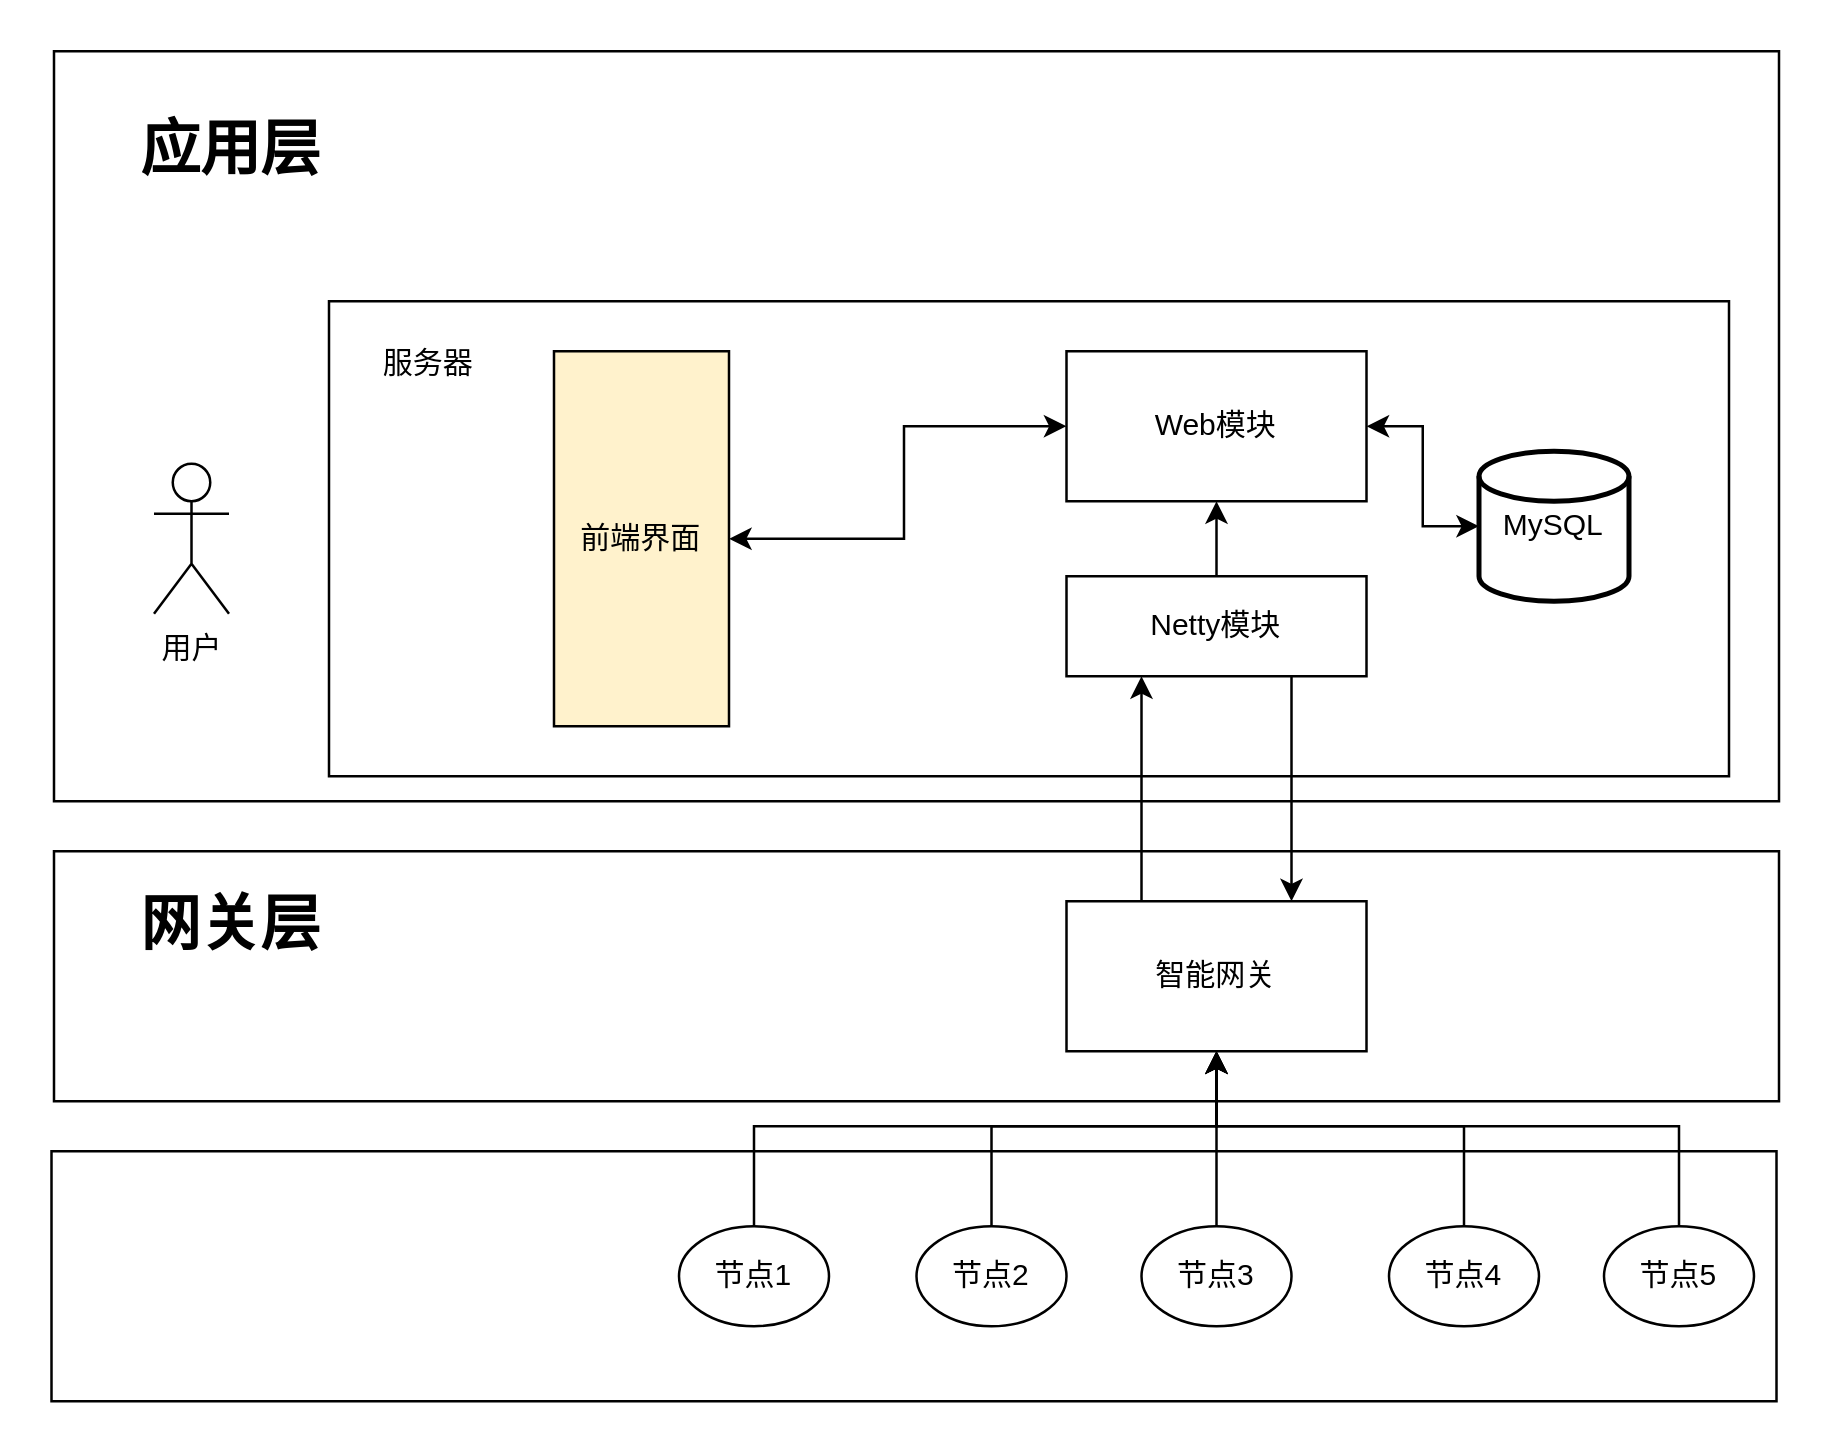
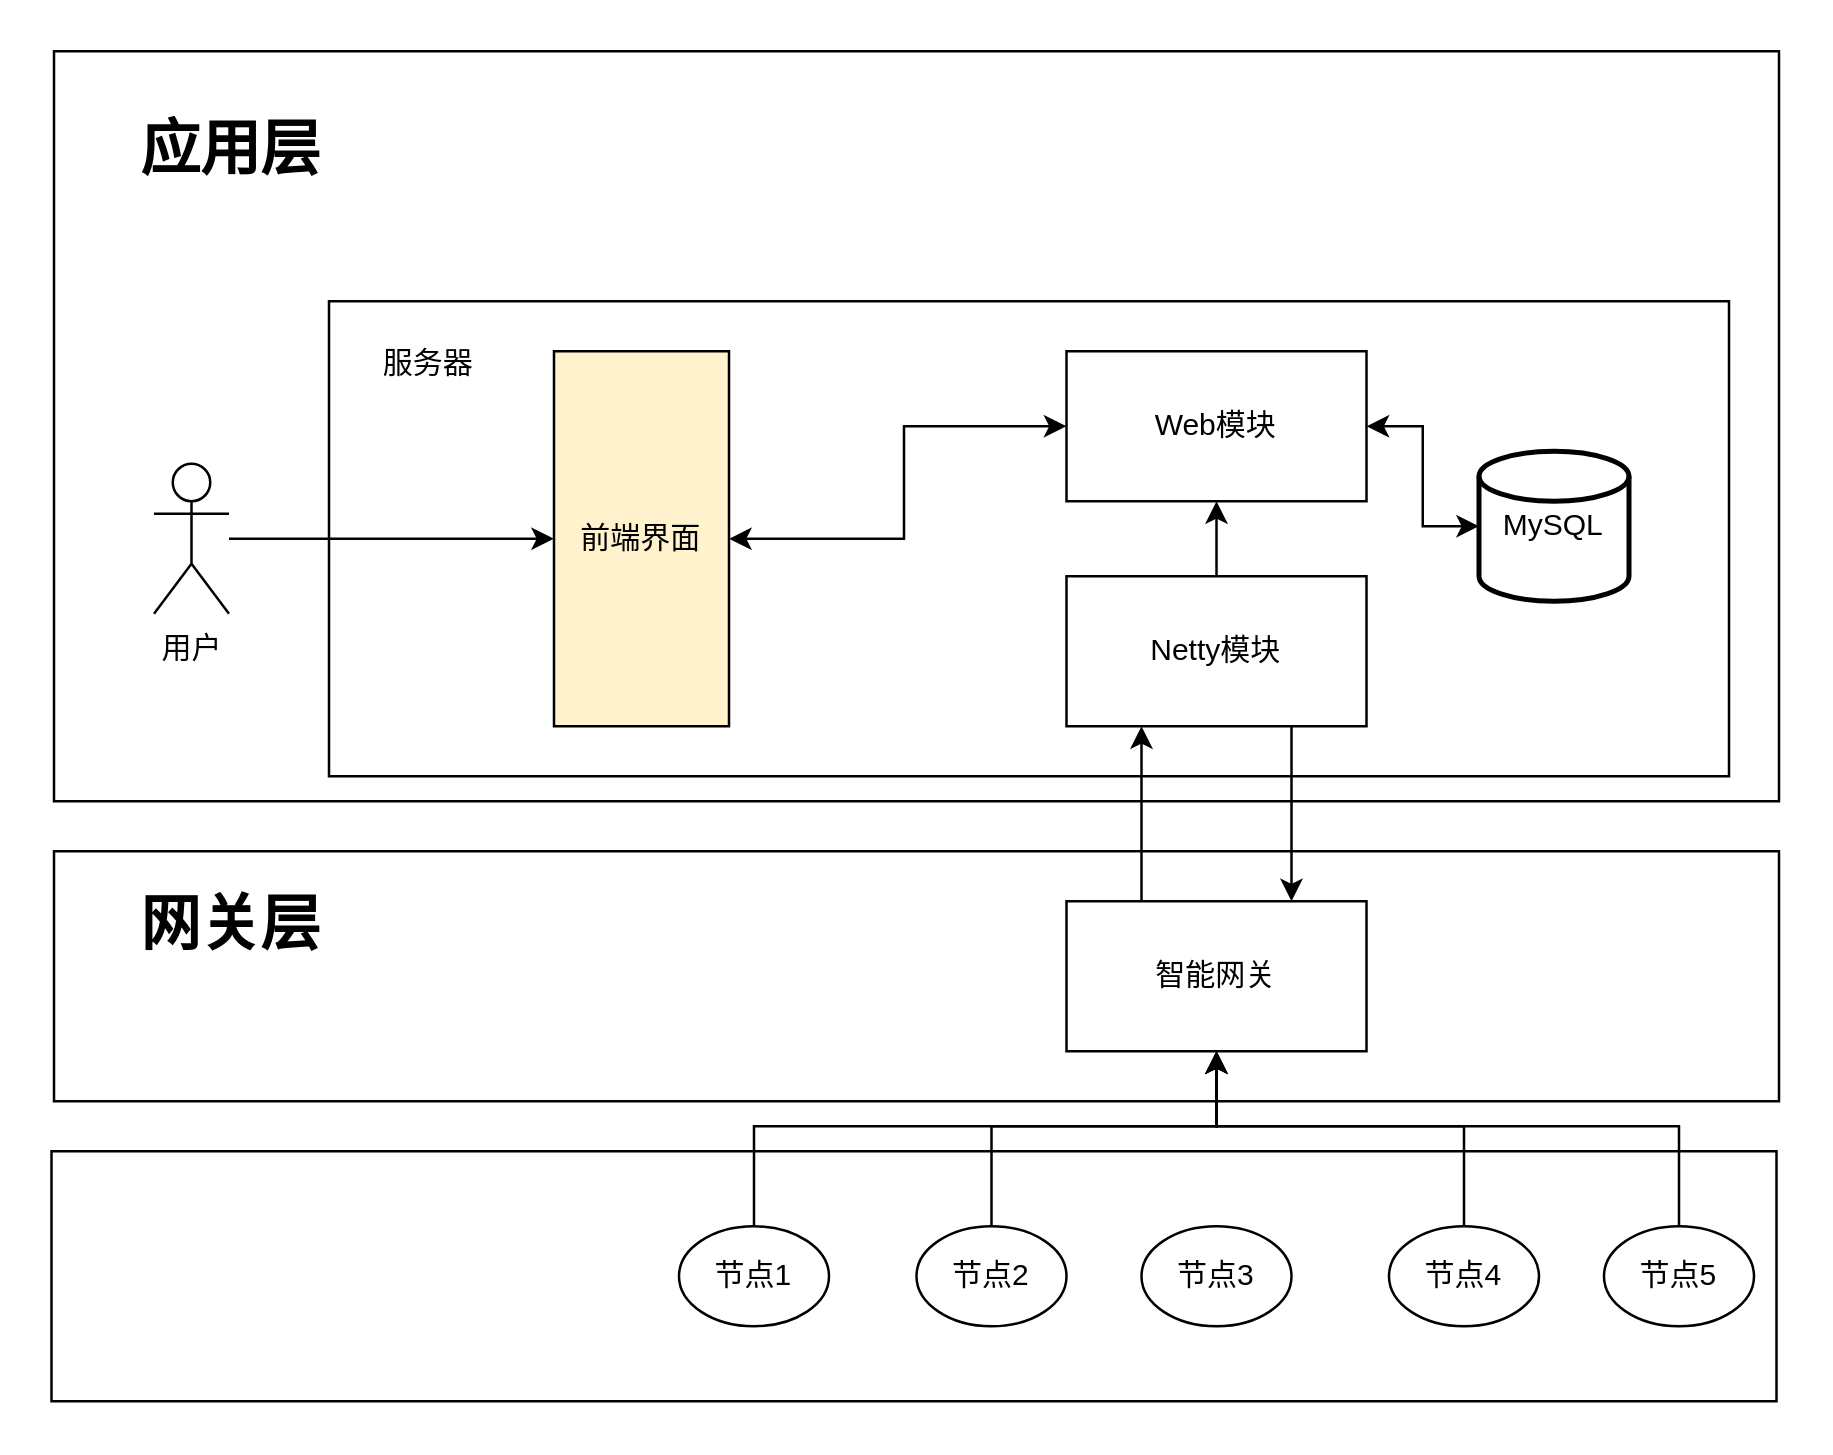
  <mxCell id="0" />
  <mxCell id="1" parent="0" />
  <mxCell id="2" value="" style="rounded=0;whiteSpace=wrap;html=1;" vertex="1" parent="1"><mxGeometry x="20" y="460" width="690" height="100" as="geometry" /></mxCell>
  <mxCell id="3" value="" style="rounded=0;whiteSpace=wrap;html=1;" vertex="1" parent="1"><mxGeometry x="21" y="340" width="690" height="100" as="geometry" /></mxCell>
  <mxCell id="4" value="" style="rounded=0;whiteSpace=wrap;html=1;" vertex="1" parent="1"><mxGeometry x="21" y="20" width="690" height="300" as="geometry" /></mxCell>
  <mxCell id="5" value="用户" style="shape=umlActor;verticalLabelPosition=bottom;verticalAlign=top;html=1;outlineConnect=0;" vertex="1" parent="1"><mxGeometry x="61" y="185" width="30" height="60" as="geometry" /></mxCell>
  <mxCell id="6" value="" style="rounded=0;whiteSpace=wrap;html=1;" vertex="1" parent="1"><mxGeometry x="131" y="120" width="560" height="190" as="geometry" /></mxCell>
  <mxCell id="7" style="edgeStyle=orthogonalEdgeStyle;rounded=0;orthogonalLoop=1;jettySize=auto;html=1;exitX=1;exitY=0.5;exitDx=0;exitDy=0;entryX=0;entryY=0.5;entryDx=0;entryDy=0;entryPerimeter=0;startArrow=classic;startFill=1;" edge="1" parent="1" source="8" target="29"><mxGeometry relative="1" as="geometry" /></mxCell>
  <mxCell id="8" value="Web模块" style="rounded=0;whiteSpace=wrap;html=1;" vertex="1" parent="1"><mxGeometry x="426" y="140" width="120" height="60" as="geometry" /></mxCell>
  <mxCell id="9" style="edgeStyle=orthogonalEdgeStyle;rounded=0;orthogonalLoop=1;jettySize=auto;html=1;exitX=0.75;exitY=1;exitDx=0;exitDy=0;entryX=0.75;entryY=0;entryDx=0;entryDy=0;" edge="1" parent="1" source="11" target="13"><mxGeometry relative="1" as="geometry" /></mxCell>
  <mxCell id="10" style="edgeStyle=orthogonalEdgeStyle;rounded=0;orthogonalLoop=1;jettySize=auto;html=1;exitX=0.5;exitY=0;exitDx=0;exitDy=0;entryX=0.5;entryY=1;entryDx=0;entryDy=0;startArrow=none;startFill=0;" edge="1" parent="1" source="11" target="8"><mxGeometry relative="1" as="geometry" /></mxCell>
- <mxCell id="11" value="Netty模块" style="rounded=0;whiteSpace=wrap;html=1;" vertex="1" parent="1"><mxGeometry x="426" y="230" width="120" height="40" as="geometry" /></mxCell>
+ <mxCell id="11" value="Netty模块" style="rounded=0;whiteSpace=wrap;html=1;" vertex="1" parent="1"><mxGeometry x="426" y="230" width="120" height="60" as="geometry" /></mxCell>
  <mxCell id="12" style="edgeStyle=orthogonalEdgeStyle;rounded=0;orthogonalLoop=1;jettySize=auto;html=1;exitX=0.25;exitY=0;exitDx=0;exitDy=0;entryX=0.25;entryY=1;entryDx=0;entryDy=0;" edge="1" parent="1" source="13" target="11"><mxGeometry relative="1" as="geometry" /></mxCell>
  <mxCell id="13" value="智能网关" style="rounded=0;whiteSpace=wrap;html=1;" vertex="1" parent="1"><mxGeometry x="426" y="360" width="120" height="60" as="geometry" /></mxCell>
  <mxCell id="14" style="edgeStyle=orthogonalEdgeStyle;rounded=0;orthogonalLoop=1;jettySize=auto;html=1;entryX=0.5;entryY=1;entryDx=0;entryDy=0;" edge="1" parent="1" source="15" target="13"><mxGeometry relative="1" as="geometry"><Array as="points"><mxPoint x="301" y="450" /><mxPoint x="486" y="450" /></Array></mxGeometry></mxCell>
  <mxCell id="15" value="节点1" style="ellipse;whiteSpace=wrap;html=1;" vertex="1" parent="1"><mxGeometry x="271" y="490" width="60" height="40" as="geometry" /></mxCell>
  <mxCell id="16" style="edgeStyle=orthogonalEdgeStyle;rounded=0;orthogonalLoop=1;jettySize=auto;html=1;entryX=0.5;entryY=1;entryDx=0;entryDy=0;" edge="1" parent="1" source="17" target="13"><mxGeometry relative="1" as="geometry"><mxPoint x="562" y="450" as="targetPoint" /><Array as="points"><mxPoint x="396" y="450" /><mxPoint x="486" y="450" /></Array></mxGeometry></mxCell>
  <mxCell id="17" value="节点2" style="ellipse;whiteSpace=wrap;html=1;" vertex="1" parent="1"><mxGeometry x="366" y="490" width="60" height="40" as="geometry" /></mxCell>
- <mxCell id="18" style="edgeStyle=orthogonalEdgeStyle;rounded=0;orthogonalLoop=1;jettySize=auto;html=1;exitX=0.5;exitY=0;exitDx=0;exitDy=0;entryX=0.5;entryY=1;entryDx=0;entryDy=0;" edge="1" parent="1" source="19" target="13"><mxGeometry relative="1" as="geometry" /></mxCell>
  <mxCell id="19" value="节点3" style="ellipse;whiteSpace=wrap;html=1;" vertex="1" parent="1"><mxGeometry x="456" y="490" width="60" height="40" as="geometry" /></mxCell>
  <mxCell id="20" style="edgeStyle=orthogonalEdgeStyle;rounded=0;orthogonalLoop=1;jettySize=auto;html=1;entryX=0.5;entryY=1;entryDx=0;entryDy=0;" edge="1" parent="1" source="21" target="13"><mxGeometry relative="1" as="geometry"><mxPoint x="585" y="425" as="targetPoint" /><Array as="points"><mxPoint x="585" y="450" /><mxPoint x="486" y="450" /></Array></mxGeometry></mxCell>
  <mxCell id="21" value="节点4" style="ellipse;whiteSpace=wrap;html=1;" vertex="1" parent="1"><mxGeometry x="555" y="490" width="60" height="40" as="geometry" /></mxCell>
  <mxCell id="22" style="edgeStyle=orthogonalEdgeStyle;rounded=0;orthogonalLoop=1;jettySize=auto;html=1;entryX=0.5;entryY=1;entryDx=0;entryDy=0;exitX=0.5;exitY=0;exitDx=0;exitDy=0;" edge="1" parent="1" source="23" target="13"><mxGeometry relative="1" as="geometry"><Array as="points"><mxPoint x="671" y="450" /><mxPoint x="486" y="450" /></Array></mxGeometry></mxCell>
  <mxCell id="23" value="节点5" style="ellipse;whiteSpace=wrap;html=1;" vertex="1" parent="1"><mxGeometry x="641" y="490" width="60" height="40" as="geometry" /></mxCell>
  <mxCell id="24" value="&lt;h1&gt;应用层&lt;/h1&gt;" style="text;html=1;strokeColor=none;fillColor=none;spacing=5;spacingTop=-20;whiteSpace=wrap;overflow=hidden;rounded=0;" vertex="1" parent="1"><mxGeometry x="51" y="40" width="90" height="40" as="geometry" /></mxCell>
  <mxCell id="25" value="&lt;h1&gt;网关层&lt;/h1&gt;" style="text;html=1;strokeColor=none;fillColor=none;spacing=5;spacingTop=-20;whiteSpace=wrap;overflow=hidden;rounded=0;" vertex="1" parent="1"><mxGeometry x="51" y="350" width="90" height="40" as="geometry" /></mxCell>
  <mxCell id="26" value="前端界面" style="rounded=0;whiteSpace=wrap;html=1;fillColor=#fff2cc;" vertex="1" parent="1"><mxGeometry x="221" y="140" width="70" height="150" as="geometry" /></mxCell>
  <mxCell id="27" value="服务器" style="text;html=1;strokeColor=none;fillColor=none;align=center;verticalAlign=middle;whiteSpace=wrap;rounded=0;" vertex="1" parent="1"><mxGeometry x="141" y="130" width="60" height="30" as="geometry" /></mxCell>
+ <mxCell id="28" style="edgeStyle=orthogonalEdgeStyle;rounded=0;orthogonalLoop=1;jettySize=auto;html=1;" edge="1" parent="1" source="5" target="26"><mxGeometry relative="1" as="geometry" /></mxCell>
  <mxCell id="29" value="MySQL" style="strokeWidth=2;html=1;shape=mxgraph.flowchart.database;whiteSpace=wrap;" vertex="1" parent="1"><mxGeometry x="591" y="180" width="60" height="60" as="geometry" /></mxCell>
  <mxCell id="30" value="" style="endArrow=classic;startArrow=classic;html=1;rounded=0;exitX=1;exitY=0.5;exitDx=0;exitDy=0;entryX=0;entryY=0.5;entryDx=0;entryDy=0;" edge="1" parent="1" source="26" target="8"><mxGeometry width="50" height="50" relative="1" as="geometry"><mxPoint x="331" y="220" as="sourcePoint" /><mxPoint x="381" y="170" as="targetPoint" /><Array as="points"><mxPoint x="361" y="215" /><mxPoint x="361" y="170" /></Array></mxGeometry></mxCell>
